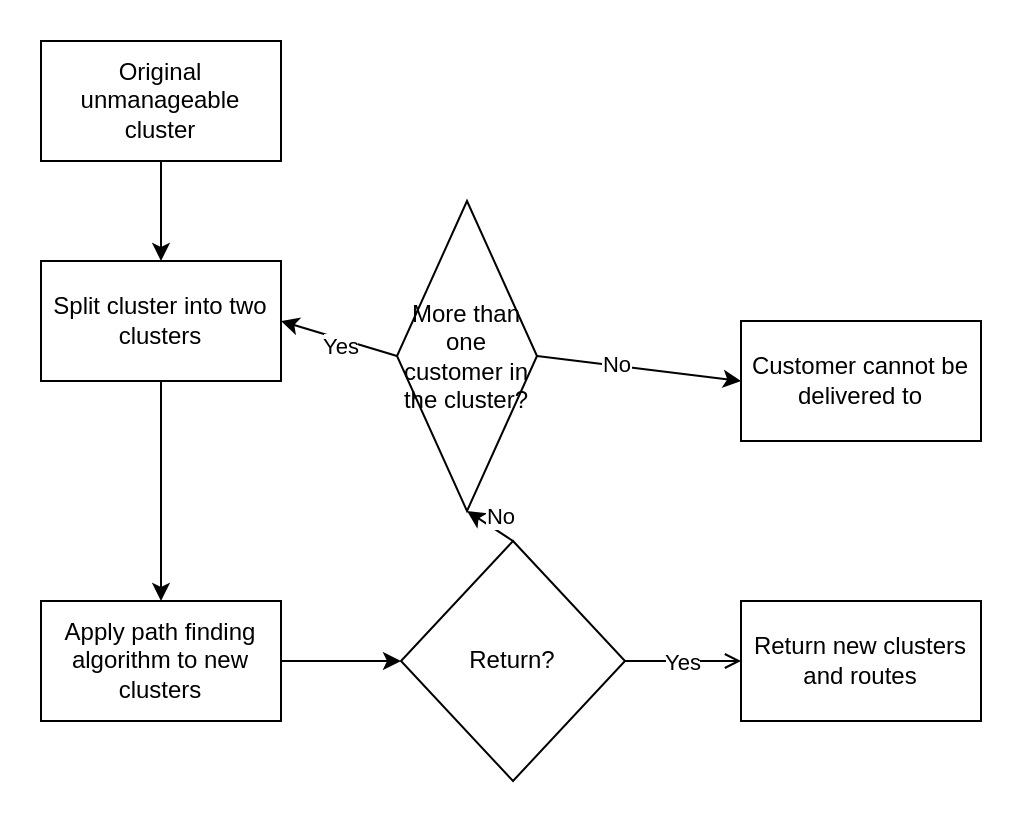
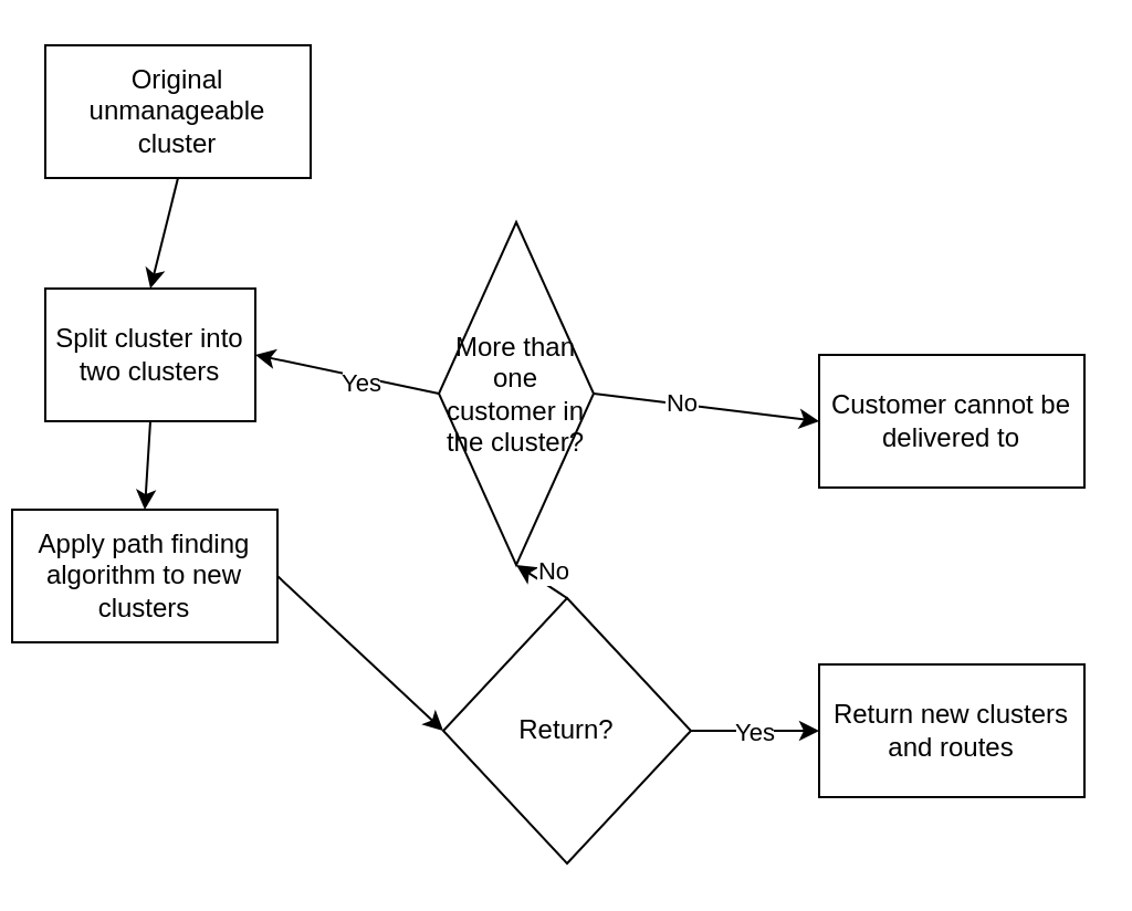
  <mxCell id="0" />
  <mxCell id="1" parent="0" />
- <mxCell id="2" value="Apply path finding algorithm to new clusters" style="rounded=0;whiteSpace=wrap;html=1;" vertex="1" parent="1"><mxGeometry x="20" y="300" width="120" height="60" as="geometry" /></mxCell>
+ <mxCell id="2" value="Apply path finding algorithm to new clusters" style="rounded=0;whiteSpace=wrap;html=1;" vertex="1" parent="1"><mxGeometry x="5" y="230" width="120" height="60" as="geometry" /></mxCell>
  <mxCell id="3" value="Return new clusters and routes" style="rounded=0;whiteSpace=wrap;html=1;" vertex="1" parent="1"><mxGeometry x="370" y="300" width="120" height="60" as="geometry" /></mxCell>
- <mxCell id="4" value="Split cluster into two clusters" style="rounded=0;whiteSpace=wrap;html=1;" vertex="1" parent="1"><mxGeometry x="20" y="130" width="120" height="60" as="geometry" /></mxCell>
+ <mxCell id="4" value="Split cluster into two clusters" style="rounded=0;whiteSpace=wrap;html=1;" vertex="1" parent="1"><mxGeometry x="20" y="130" width="95" height="60" as="geometry" /></mxCell>
  <mxCell id="5" value="Original unmanageable cluster" style="rounded=0;whiteSpace=wrap;html=1;" vertex="1" parent="1"><mxGeometry x="20" y="20" width="120" height="60" as="geometry" /></mxCell>
  <mxCell id="6" value="Return?" style="rhombus;whiteSpace=wrap;html=1;" vertex="1" parent="1"><mxGeometry x="200" y="270" width="112" height="120" as="geometry" /></mxCell>
  <mxCell id="7" value="More than one customer in the cluster?" style="rhombus;whiteSpace=wrap;html=1;" vertex="1" parent="1"><mxGeometry x="198" y="100" width="70" height="155" as="geometry" /></mxCell>
  <mxCell id="8" value="" style="endArrow=classic;html=1;exitX=1;exitY=0.5;exitDx=0;exitDy=0;entryX=0;entryY=0.5;entryDx=0;entryDy=0;" edge="1" parent="1" source="2" target="6"><mxGeometry width="50" height="50" relative="1" as="geometry"><mxPoint x="330" y="280" as="sourcePoint" /><mxPoint x="380" y="230" as="targetPoint" /></mxGeometry></mxCell>
  <mxCell id="9" value="" style="endArrow=classic;html=1;exitX=0.5;exitY=1;exitDx=0;exitDy=0;entryX=0.5;entryY=0;entryDx=0;entryDy=0;" edge="1" parent="1" source="4" target="2"><mxGeometry width="50" height="50" relative="1" as="geometry"><mxPoint x="330" y="280" as="sourcePoint" /><mxPoint x="380" y="230" as="targetPoint" /></mxGeometry></mxCell>
  <mxCell id="10" value="" style="endArrow=classic;html=1;exitX=0.5;exitY=1;exitDx=0;exitDy=0;entryX=0.5;entryY=0;entryDx=0;entryDy=0;" edge="1" parent="1" source="5" target="4"><mxGeometry width="50" height="50" relative="1" as="geometry"><mxPoint x="330" y="280" as="sourcePoint" /><mxPoint x="380" y="230" as="targetPoint" /></mxGeometry></mxCell>
  <mxCell id="11" value="" style="endArrow=classic;html=1;exitX=0;exitY=0.5;exitDx=0;exitDy=0;entryX=1;entryY=0.5;entryDx=0;entryDy=0;" edge="1" parent="1" source="7" target="4"><mxGeometry width="50" height="50" relative="1" as="geometry"><mxPoint x="330" y="280" as="sourcePoint" /><mxPoint x="380" y="230" as="targetPoint" /></mxGeometry></mxCell>
  <mxCell id="12" value="Yes" style="edgeLabel;html=1;align=center;verticalAlign=middle;resizable=0;points=[];" vertex="1" connectable="0" parent="11"><mxGeometry x="-0.414" y="1" relative="1" as="geometry"><mxPoint x="-11" y="-1" as="offset" /></mxGeometry></mxCell>
  <mxCell id="13" value="" style="endArrow=classic;html=1;exitX=0.5;exitY=0;exitDx=0;exitDy=0;entryX=0.5;entryY=1;entryDx=0;entryDy=0;" edge="1" parent="1" source="6" target="7"><mxGeometry width="50" height="50" relative="1" as="geometry"><mxPoint x="330" y="280" as="sourcePoint" /><mxPoint x="380" y="230" as="targetPoint" /></mxGeometry></mxCell>
  <mxCell id="14" value="No" style="edgeLabel;html=1;align=center;verticalAlign=middle;resizable=0;points=[];" vertex="1" connectable="0" parent="13"><mxGeometry x="-0.52" y="-1" relative="1" as="geometry"><mxPoint x="-1" y="-8" as="offset" /></mxGeometry></mxCell>
- <mxCell id="15" value="" style="endArrow=open;html=1;exitX=1;exitY=0.5;exitDx=0;exitDy=0;entryX=0;entryY=0.5;entryDx=0;entryDy=0;" edge="1" parent="1" source="6" target="3"><mxGeometry width="50" height="50" relative="1" as="geometry"><mxPoint x="330" y="280" as="sourcePoint" /><mxPoint x="380" y="230" as="targetPoint" /></mxGeometry></mxCell>
+ <mxCell id="15" value="" style="endArrow=classic;html=1;exitX=1;exitY=0.5;exitDx=0;exitDy=0;entryX=0;entryY=0.5;entryDx=0;entryDy=0;" edge="1" parent="1" source="6" target="3"><mxGeometry width="50" height="50" relative="1" as="geometry"><mxPoint x="330" y="280" as="sourcePoint" /><mxPoint x="380" y="230" as="targetPoint" /></mxGeometry></mxCell>
  <mxCell id="16" value="Yes" style="edgeLabel;html=1;align=center;verticalAlign=middle;resizable=0;points=[];" vertex="1" connectable="0" parent="15"><mxGeometry x="-0.448" y="-2" relative="1" as="geometry"><mxPoint x="12" y="-2" as="offset" /></mxGeometry></mxCell>
  <mxCell id="17" value="Customer cannot be delivered to" style="rounded=0;whiteSpace=wrap;html=1;" vertex="1" parent="1"><mxGeometry x="370" y="160" width="120" height="60" as="geometry" /></mxCell>
  <mxCell id="18" value="" style="endArrow=classic;html=1;exitX=1;exitY=0.5;exitDx=0;exitDy=0;entryX=0;entryY=0.5;entryDx=0;entryDy=0;" edge="1" parent="1" source="7" target="17"><mxGeometry width="50" height="50" relative="1" as="geometry"><mxPoint x="330" y="280" as="sourcePoint" /><mxPoint x="380" y="230" as="targetPoint" /></mxGeometry></mxCell>
  <mxCell id="19" value="No" style="edgeLabel;html=1;align=center;verticalAlign=middle;resizable=0;points=[];" vertex="1" connectable="0" parent="18"><mxGeometry x="-0.393" y="-2" relative="1" as="geometry"><mxPoint x="9" y="-2" as="offset" /></mxGeometry></mxCell>
